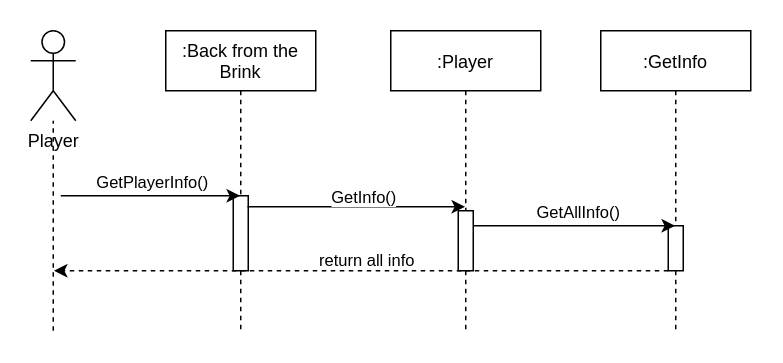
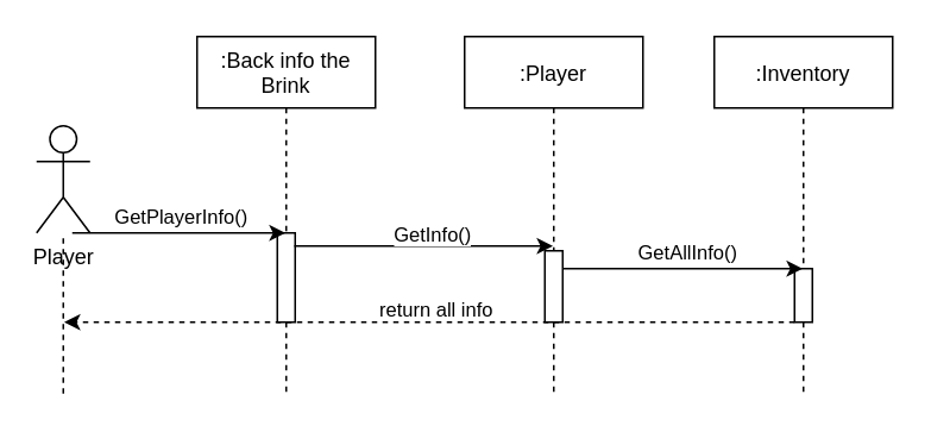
  <mxCell id="0" />
  <mxCell id="1" parent="0" />
- <mxCell id="2" value=":Back from the &#10;Brink" style="shape=umlLifeline;perimeter=lifelinePerimeter;container=1;collapsible=0;recursiveResize=0;rounded=0;shadow=0;strokeWidth=1;" parent="1" vertex="1"><mxGeometry x="110" y="20" width="100" height="200" as="geometry" /></mxCell>
+ <mxCell id="2" value=":Back info the &#10;Brink" style="shape=umlLifeline;perimeter=lifelinePerimeter;container=1;collapsible=0;recursiveResize=0;rounded=0;shadow=0;strokeWidth=1;" parent="1" vertex="1"><mxGeometry x="110" y="20" width="100" height="200" as="geometry" /></mxCell>
  <mxCell id="3" value="" style="rounded=0;whiteSpace=wrap;html=1;" vertex="1" parent="2"><mxGeometry x="45" y="110" width="10" height="50" as="geometry" /></mxCell>
  <mxCell id="4" value=":Player" style="shape=umlLifeline;perimeter=lifelinePerimeter;container=1;collapsible=0;recursiveResize=0;rounded=0;shadow=0;strokeWidth=1;" parent="1" vertex="1"><mxGeometry x="260" y="20" width="100" height="200" as="geometry" /></mxCell>
  <mxCell id="5" value="" style="rounded=0;whiteSpace=wrap;html=1;" vertex="1" parent="4"><mxGeometry x="45" y="120" width="10" height="40" as="geometry" /></mxCell>
  <mxCell id="6" style="edgeStyle=orthogonalEdgeStyle;rounded=0;orthogonalLoop=1;jettySize=auto;html=1;exitX=0.5;exitY=1;exitDx=0;exitDy=0;dashed=1;" edge="1" parent="4" source="5" target="5"><mxGeometry relative="1" as="geometry" /></mxCell>
- <mxCell id="7" value="Player" style="shape=umlActor;verticalLabelPosition=bottom;verticalAlign=top;html=1;outlineConnect=0;" vertex="1" parent="1"><mxGeometry x="20" y="20" width="30" height="60" as="geometry" /></mxCell>
+ <mxCell id="7" value="Player" style="shape=umlActor;verticalLabelPosition=bottom;verticalAlign=top;html=1;outlineConnect=0;" vertex="1" parent="1"><mxGeometry x="20" y="70" width="30" height="60" as="geometry" /></mxCell>
  <mxCell id="8" value="" style="endArrow=none;dashed=1;html=1;" edge="1" parent="1" target="7"><mxGeometry width="50" height="50" relative="1" as="geometry"><mxPoint x="35" y="220" as="sourcePoint" /><mxPoint x="220" y="180" as="targetPoint" /></mxGeometry></mxCell>
  <mxCell id="9" value="" style="endArrow=classic;html=1;" edge="1" parent="1" target="2"><mxGeometry width="50" height="50" relative="1" as="geometry"><mxPoint x="40" y="130" as="sourcePoint" /><mxPoint x="220" y="180" as="targetPoint" /></mxGeometry></mxCell>
  <mxCell id="10" value="GetPlayerInfo()" style="edgeLabel;html=1;align=center;verticalAlign=middle;resizable=0;points=[];" vertex="1" connectable="0" parent="9"><mxGeometry x="0.004" y="-1" relative="1" as="geometry"><mxPoint y="-11" as="offset" /></mxGeometry></mxCell>
  <mxCell id="11" value="" style="endArrow=classic;html=1;exitX=0.95;exitY=0.147;exitDx=0;exitDy=0;exitPerimeter=0;" edge="1" parent="1" source="3" target="4"><mxGeometry width="50" height="50" relative="1" as="geometry"><mxPoint x="170" y="138" as="sourcePoint" /><mxPoint x="220" y="190" as="targetPoint" /></mxGeometry></mxCell>
  <mxCell id="12" value="GetInfo()" style="edgeLabel;html=1;align=center;verticalAlign=middle;resizable=0;points=[];" vertex="1" connectable="0" parent="11"><mxGeometry x="0.068" y="1" relative="1" as="geometry"><mxPoint y="-6.28" as="offset" /></mxGeometry></mxCell>
- <mxCell id="13" value=":GetInfo" style="shape=umlLifeline;perimeter=lifelinePerimeter;container=1;collapsible=0;recursiveResize=0;rounded=0;shadow=0;strokeWidth=1;" vertex="1" parent="1"><mxGeometry x="400" y="20" width="100" height="200" as="geometry" /></mxCell>
+ <mxCell id="13" value=":Inventory" style="shape=umlLifeline;perimeter=lifelinePerimeter;container=1;collapsible=0;recursiveResize=0;rounded=0;shadow=0;strokeWidth=1;" vertex="1" parent="1"><mxGeometry x="400" y="20" width="100" height="200" as="geometry" /></mxCell>
  <mxCell id="14" value="" style="rounded=0;whiteSpace=wrap;html=1;" vertex="1" parent="13"><mxGeometry x="45" y="130" width="10" height="30" as="geometry" /></mxCell>
  <mxCell id="15" value="" style="endArrow=classic;html=1;exitX=1;exitY=0.25;exitDx=0;exitDy=0;" edge="1" parent="1" source="5" target="13"><mxGeometry width="50" height="50" relative="1" as="geometry"><mxPoint x="320" y="157" as="sourcePoint" /><mxPoint x="380" y="180" as="targetPoint" /></mxGeometry></mxCell>
  <mxCell id="16" value="GetAllInfo()" style="edgeLabel;html=1;align=center;verticalAlign=middle;resizable=0;points=[];" vertex="1" connectable="0" parent="15"><mxGeometry x="0.025" y="-2" relative="1" as="geometry"><mxPoint x="0.5" y="-11.68" as="offset" /></mxGeometry></mxCell>
  <mxCell id="17" value="" style="endArrow=classic;html=1;dashed=1;" edge="1" parent="1"><mxGeometry width="50" height="50" relative="1" as="geometry"><mxPoint x="445" y="180" as="sourcePoint" /><mxPoint x="35.5" y="180" as="targetPoint" /></mxGeometry></mxCell>
  <mxCell id="18" value="return all info" style="edgeLabel;html=1;align=center;verticalAlign=middle;resizable=0;points=[];" vertex="1" connectable="0" parent="17"><mxGeometry x="-0.004" y="-1" relative="1" as="geometry"><mxPoint x="2.4" y="-6.36" as="offset" /></mxGeometry></mxCell>
